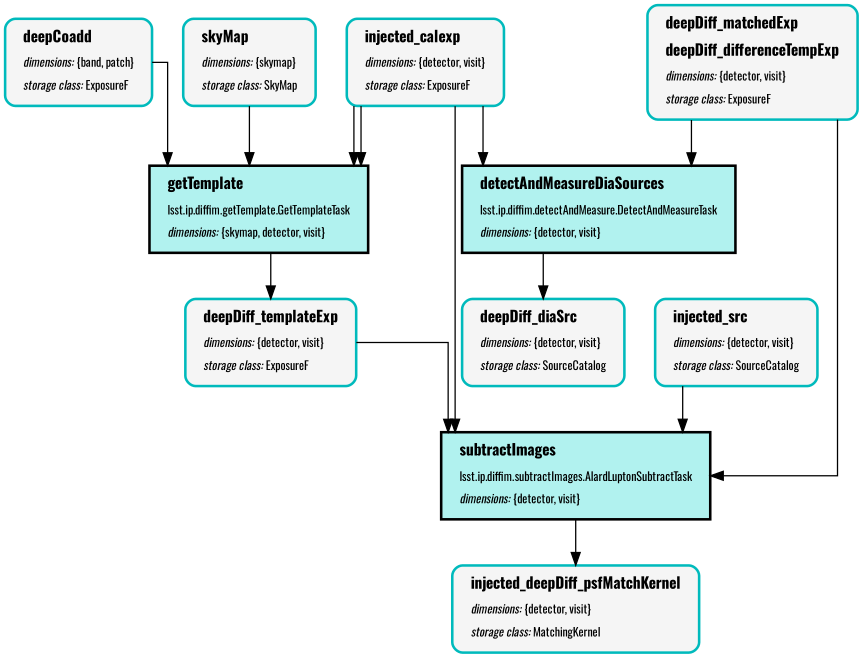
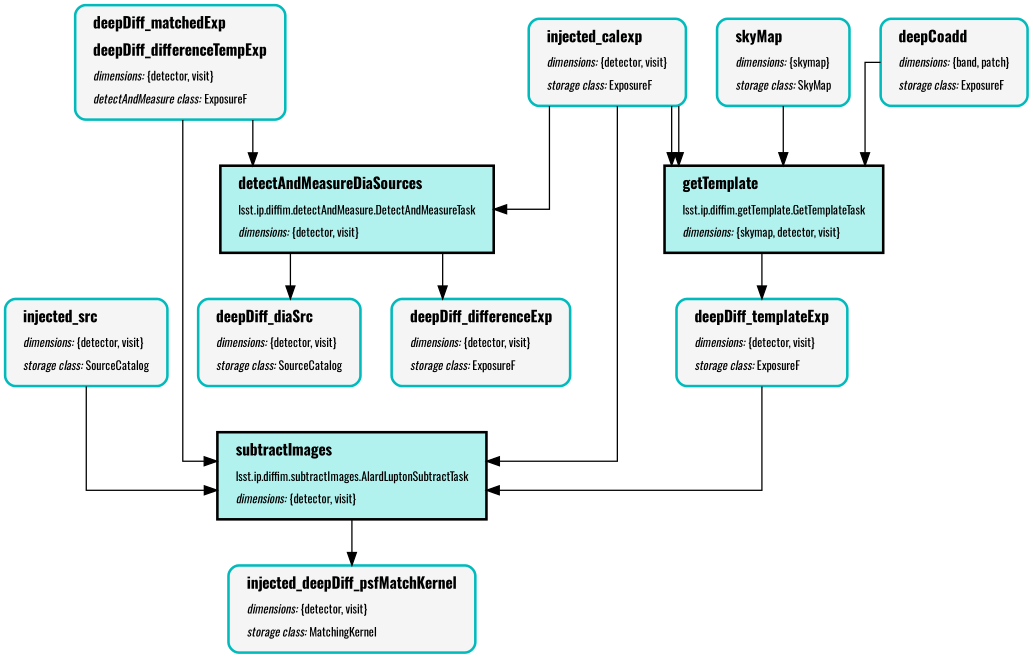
  digraph {
    fontname=Oswald
    nodesep=0.5
    ranksep=0.75
    splines=ortho
    node [color="#00BABC" fillcolor="#F5F5F5" fontname=Oswald fontsize=14 margin="0.2,0.1" penwidth=3 shape=box style="rounded,filled,bold"]
    edge [arrowsize=1.5 color=black fontname=Oswald penwidth=1.5]
    n1 [color=black fillcolor="#B1F2EF" label=<<TABLE BORDER="0" CELLPADDING="5"><TR><TD ALIGN="LEFT"><B><FONT POINT-SIZE="18">getTemplate</FONT></B></TD></TR><TR><TD ALIGN="LEFT">lsst.ip.diffim.getTemplate.GetTemplateTask</TD></TR><TR><TD ALIGN="LEFT"><I>dimensions:</I>&nbsp;{skymap, detector, visit}</TD></TR></TABLE>> style=filled]
    n2 [label=<<TABLE BORDER="0" CELLPADDING="5"><TR><TD ALIGN="LEFT"><B><FONT POINT-SIZE="18">deepDiff_templateExp</FONT></B></TD></TR><TR><TD ALIGN="LEFT"><I>dimensions:</I>&nbsp;{detector, visit}</TD></TR><TR><TD ALIGN="LEFT"><I>storage class:</I>&nbsp;ExposureF</TD></TR></TABLE>>]
    n3 [color=black fillcolor="#B1F2EF" label=<<TABLE BORDER="0" CELLPADDING="5"><TR><TD ALIGN="LEFT"><B><FONT POINT-SIZE="18">subtractImages</FONT></B></TD></TR><TR><TD ALIGN="LEFT">lsst.ip.diffim.subtractImages.AlardLuptonSubtractTask</TD></TR><TR><TD ALIGN="LEFT"><I>dimensions:</I>&nbsp;{detector, visit}</TD></TR></TABLE>> style=filled]
    n4 [label=<<TABLE BORDER="0" CELLPADDING="5"><TR><TD ALIGN="LEFT"><B><FONT POINT-SIZE="18">skyMap</FONT></B></TD></TR><TR><TD ALIGN="LEFT"><I>dimensions:</I>&nbsp;{skymap}</TD></TR><TR><TD ALIGN="LEFT"><I>storage class:</I>&nbsp;SkyMap</TD></TR></TABLE>>]
    n5 [label=<<TABLE BORDER="0" CELLPADDING="5"><TR><TD ALIGN="LEFT"><B><FONT POINT-SIZE="18">injected_calexp</FONT></B></TD></TR><TR><TD ALIGN="LEFT"><I>dimensions:</I>&nbsp;{detector, visit}</TD></TR><TR><TD ALIGN="LEFT"><I>storage class:</I>&nbsp;ExposureF</TD></TR></TABLE>>]
    n6 [color=black fillcolor="#B1F2EF" label=<<TABLE BORDER="0" CELLPADDING="5"><TR><TD ALIGN="LEFT"><B><FONT POINT-SIZE="18">detectAndMeasureDiaSources</FONT></B></TD></TR><TR><TD ALIGN="LEFT">lsst.ip.diffim.detectAndMeasure.DetectAndMeasureTask</TD></TR><TR><TD ALIGN="LEFT"><I>dimensions:</I>&nbsp;{detector, visit}</TD></TR></TABLE>> style=filled]
    n7 [label=<<TABLE BORDER="0" CELLPADDING="5"><TR><TD ALIGN="LEFT"><B><FONT POINT-SIZE="18">injected_deepDiff_psfMatchKernel</FONT></B></TD></TR><TR><TD ALIGN="LEFT"><I>dimensions:</I>&nbsp;{detector, visit}</TD></TR><TR><TD ALIGN="LEFT"><I>storage class:</I>&nbsp;MatchingKernel</TD></TR></TABLE>>]
    n8 [label=<<TABLE BORDER="0" CELLPADDING="5"><TR><TD ALIGN="LEFT"><B><FONT POINT-SIZE="18">deepDiff_diaSrc</FONT></B></TD></TR><TR><TD ALIGN="LEFT"><I>dimensions:</I>&nbsp;{detector, visit}</TD></TR><TR><TD ALIGN="LEFT"><I>storage class:</I>&nbsp;SourceCatalog</TD></TR></TABLE>>]
+   n9 [label=<<TABLE BORDER="0" CELLPADDING="5"><TR><TD ALIGN="LEFT"><B><FONT POINT-SIZE="18">deepDiff_differenceExp</FONT></B></TD></TR><TR><TD ALIGN="LEFT"><I>dimensions:</I>&nbsp;{detector, visit}</TD></TR><TR><TD ALIGN="LEFT"><I>storage class:</I>&nbsp;ExposureF</TD></TR></TABLE>>]
    n10 [label=<<TABLE BORDER="0" CELLPADDING="5"><TR><TD ALIGN="LEFT"><B><FONT POINT-SIZE="18">deepCoadd</FONT></B></TD></TR><TR><TD ALIGN="LEFT"><I>dimensions:</I>&nbsp;{band, patch}</TD></TR><TR><TD ALIGN="LEFT"><I>storage class:</I>&nbsp;ExposureF</TD></TR></TABLE>>]
-   n11 [label=<<TABLE BORDER="0" CELLPADDING="5"><TR><TD ALIGN="LEFT"><B><FONT POINT-SIZE="18">deepDiff_matchedExp</FONT></B></TD></TR><TR><TD ALIGN="LEFT"><B><FONT POINT-SIZE="18">deepDiff_differenceTempExp</FONT></B></TD></TR><TR><TD ALIGN="LEFT"><I>dimensions:</I>&nbsp;{detector, visit}</TD></TR><TR><TD ALIGN="LEFT"><I>storage class:</I>&nbsp;ExposureF</TD></TR></TABLE>>]
+   n11 [label=<<TABLE BORDER="0" CELLPADDING="5"><TR><TD ALIGN="LEFT"><B><FONT POINT-SIZE="18">deepDiff_matchedExp</FONT></B></TD></TR><TR><TD ALIGN="LEFT"><B><FONT POINT-SIZE="18">deepDiff_differenceTempExp</FONT></B></TD></TR><TR><TD ALIGN="LEFT"><I>dimensions:</I>&nbsp;{detector, visit}</TD></TR><TR><TD ALIGN="LEFT"><I>detectAndMeasure class:</I>&nbsp;ExposureF</TD></TR></TABLE>>]
    n12 [label=<<TABLE BORDER="0" CELLPADDING="5"><TR><TD ALIGN="LEFT"><B><FONT POINT-SIZE="18">injected_src</FONT></B></TD></TR><TR><TD ALIGN="LEFT"><I>dimensions:</I>&nbsp;{detector, visit}</TD></TR><TR><TD ALIGN="LEFT"><I>storage class:</I>&nbsp;SourceCatalog</TD></TR></TABLE>>]
    n1 -> n2
    n2 -> n3
    n3 -> n7
    n4 -> n1
    n5 -> n1
    n5 -> n1
    n5 -> n3
    n5 -> n6
    n6 -> n8
+   n6 -> n9
    n10 -> n1
    n11 -> n3
    n11 -> n6
    n12 -> n3
  }
